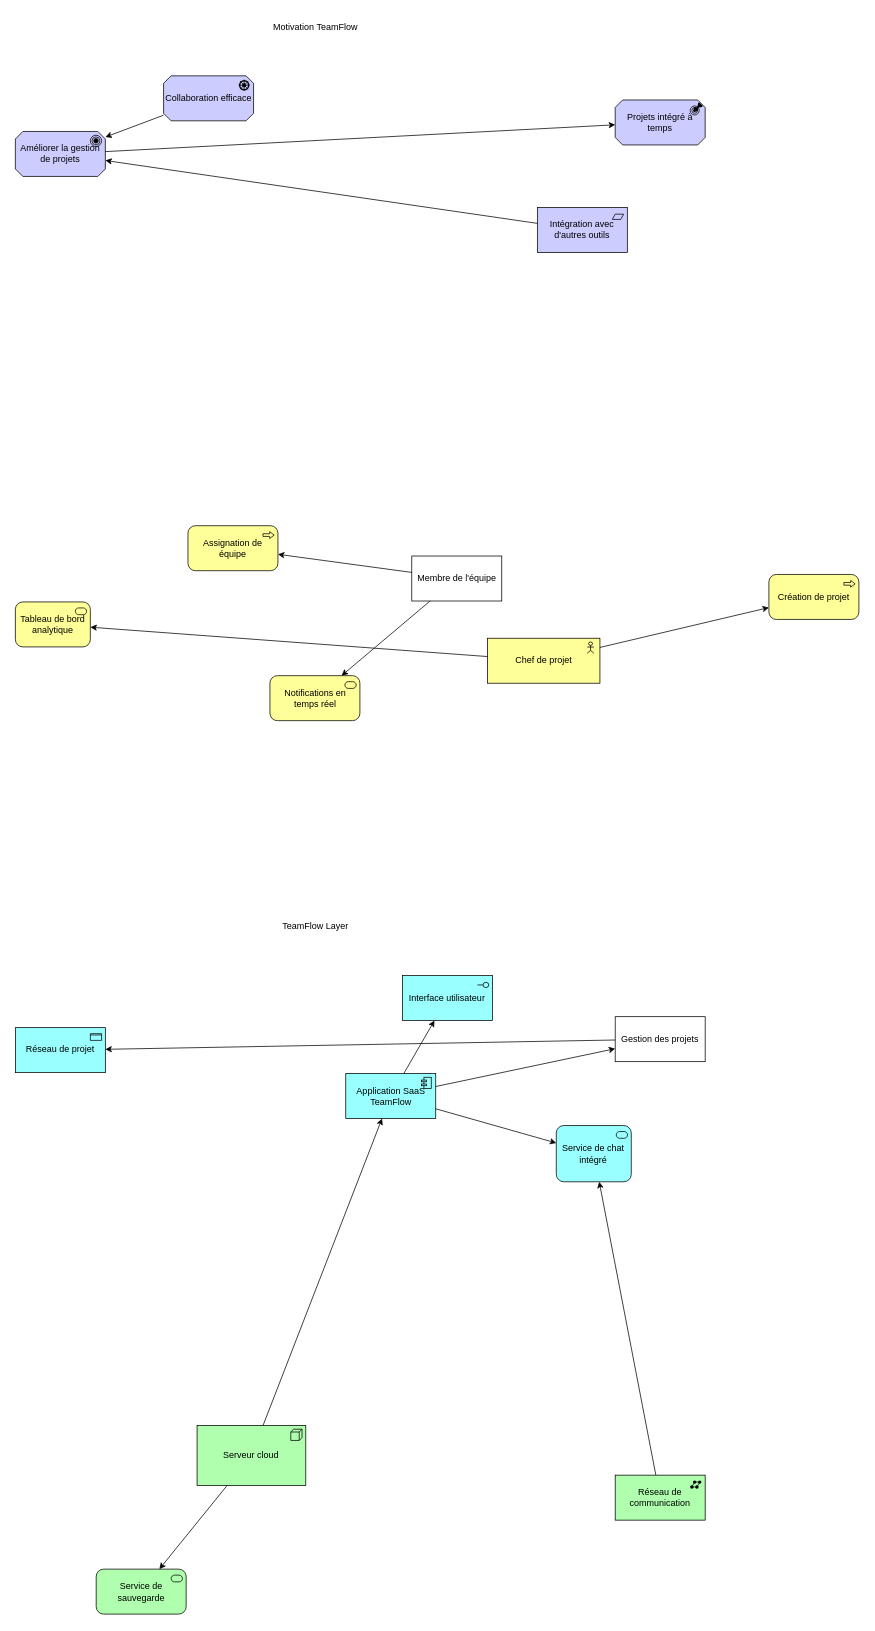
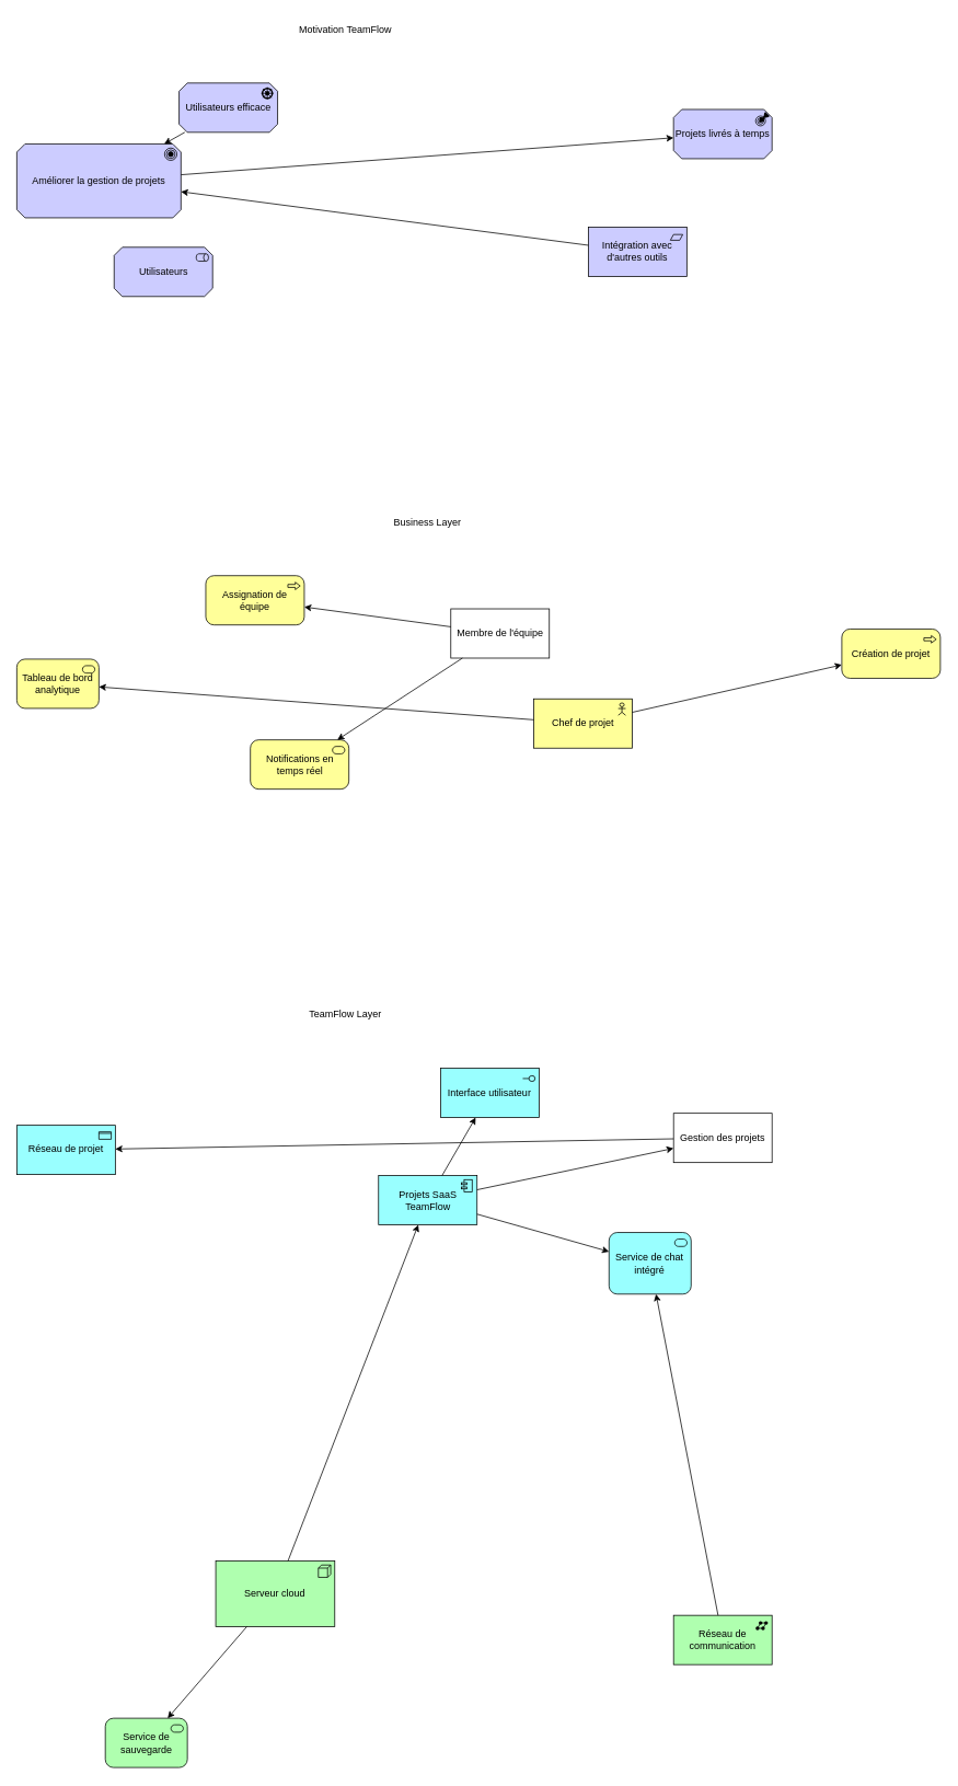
  <mxCell id="0" />
  <mxCell id="1" parent="0" />
  <mxCell id="2" value="Motivation TeamFlow" style="text;html=1;align=center;verticalAlign=middle;resizable=0;points=[];" vertex="1" parent="1"><mxGeometry x="320" y="20" width="200" height="30" as="geometry" /></mxCell>
- <mxCell id="4" value="Collaboration efficace" style="html=1;outlineConnect=0;whiteSpace=wrap;fillColor=#CCCCFF;shape=mxgraph.archimate3.application;appType=driver;archiType=oct;" vertex="1" parent="1"><mxGeometry x="217.673" y="100" width="120" height="60" as="geometry" /></mxCell>
- <mxCell id="5" value="Améliorer la gestion de projets" style="html=1;outlineConnect=0;whiteSpace=wrap;fillColor=#CCCCFF;shape=mxgraph.archimate3.application;appType=goal;archiType=oct;" vertex="1" parent="1"><mxGeometry x="20" y="174.187" width="120" height="60" as="geometry" /></mxCell>
- <mxCell id="6" value="Projets intégré à temps" style="html=1;outlineConnect=0;whiteSpace=wrap;fillColor=#CCCCFF;shape=mxgraph.archimate3.application;appType=outcome;archiType=oct;" vertex="1" parent="1"><mxGeometry x="820" y="132.174" width="120" height="60" as="geometry" /></mxCell>
+ <mxCell id="3" value="Utilisateurs" style="html=1;outlineConnect=0;whiteSpace=wrap;fillColor=#CCCCFF;shape=mxgraph.archimate3.application;appType=role;archiType=oct;" vertex="1" parent="1"><mxGeometry x="138.541" y="300" width="120" height="60" as="geometry" /></mxCell>
+ <mxCell id="4" value="Utilisateurs efficace" style="html=1;outlineConnect=0;whiteSpace=wrap;fillColor=#CCCCFF;shape=mxgraph.archimate3.application;appType=driver;archiType=oct;" vertex="1" parent="1"><mxGeometry x="217.673" y="100" width="120" height="60" as="geometry" /></mxCell>
+ <mxCell id="5" value="Améliorer la gestion de projets" style="html=1;outlineConnect=0;whiteSpace=wrap;fillColor=#CCCCFF;shape=mxgraph.archimate3.application;appType=goal;archiType=oct;" vertex="1" parent="1"><mxGeometry x="20" y="174.187" width="200" height="90" as="geometry" /></mxCell>
+ <mxCell id="6" value="Projets livrés à temps" style="html=1;outlineConnect=0;whiteSpace=wrap;fillColor=#CCCCFF;shape=mxgraph.archimate3.application;appType=outcome;archiType=oct;" vertex="1" parent="1"><mxGeometry x="820" y="132.174" width="120" height="60" as="geometry" /></mxCell>
  <mxCell id="7" value="Intégration avec d'autres outils" style="html=1;outlineConnect=0;whiteSpace=wrap;fillColor=#CCCCFF;shape=mxgraph.archimate3.application;appType=requirement;archiType=square;" vertex="1" parent="1"><mxGeometry x="716.19" y="275.493" width="120" height="60" as="geometry" /></mxCell>
  <mxCell id="8" style="html=1;shape=mxgraph.archimate3.relationship;archiType=influence;" edge="1" source="4" target="5" parent="1"><mxGeometry relative="1" as="geometry" /></mxCell>
  <mxCell id="9" style="html=1;shape=mxgraph.archimate3.relationship;archiType=assignment;" edge="1" source="5" target="6" parent="1"><mxGeometry relative="1" as="geometry" /></mxCell>
  <mxCell id="10" style="html=1;shape=mxgraph.archimate3.relationship;archiType=influence;" edge="1" source="7" target="5" parent="1"><mxGeometry relative="1" as="geometry" /></mxCell>
- <mxCell id="12" value="Chef de projet" style="html=1;outlineConnect=0;whiteSpace=wrap;fillColor=#ffff99;shape=mxgraph.archimate3.application;appType=actor;archiType=square;" vertex="1" parent="1"><mxGeometry x="649.645" y="850.068" width="150" height="60" as="geometry" /></mxCell>
+ <mxCell id="11" value="Business Layer" style="text;html=1;align=center;verticalAlign=middle;resizable=0;points=[];" vertex="1" parent="1"><mxGeometry x="420" y="620" width="200" height="30" as="geometry" /></mxCell>
+ <mxCell id="12" value="Chef de projet" style="html=1;outlineConnect=0;whiteSpace=wrap;fillColor=#ffff99;shape=mxgraph.archimate3.application;appType=actor;archiType=square;" vertex="1" parent="1"><mxGeometry x="649.645" y="850.068" width="120" height="60" as="geometry" /></mxCell>
  <mxCell id="13" value="Membre de l'équipe" style="html=1;outlineConnect=0;whiteSpace=wrap;fillColor=#FFFFFF;shape=mxgraph.archimate3.rectangle;" vertex="1" parent="1"><mxGeometry x="548.701" y="740.421" width="120" height="60" as="geometry" /></mxCell>
  <mxCell id="14" value="Création de projet" style="html=1;outlineConnect=0;whiteSpace=wrap;fillColor=#ffff99;shape=mxgraph.archimate3.application;appType=proc;archiType=rounded;" vertex="1" parent="1"><mxGeometry x="1025" y="765.017" width="120" height="60" as="geometry" /></mxCell>
  <mxCell id="15" value="Assignation de équipe" style="html=1;outlineConnect=0;whiteSpace=wrap;fillColor=#ffff99;shape=mxgraph.archimate3.application;appType=proc;archiType=rounded;" vertex="1" parent="1"><mxGeometry x="250.189" y="700" width="120" height="60" as="geometry" /></mxCell>
  <mxCell id="16" value="Tableau de bord analytique" style="html=1;outlineConnect=0;whiteSpace=wrap;fillColor=#ffff99;shape=mxgraph.archimate3.application;appType=serv;archiType=rounded;" vertex="1" parent="1"><mxGeometry x="20" y="801.663" width="100" height="60" as="geometry" /></mxCell>
- <mxCell id="17" value="Notifications en temps réel" style="html=1;outlineConnect=0;whiteSpace=wrap;fillColor=#ffff99;shape=mxgraph.archimate3.application;appType=serv;archiType=rounded;" vertex="1" parent="1"><mxGeometry x="359.52" y="900" width="120" height="60" as="geometry" /></mxCell>
+ <mxCell id="17" value="Notifications en temps réel" style="html=1;outlineConnect=0;whiteSpace=wrap;fillColor=#ffff99;shape=mxgraph.archimate3.application;appType=serv;archiType=rounded;" vertex="1" parent="1"><mxGeometry x="304.52" y="900" width="120" height="60" as="geometry" /></mxCell>
  <mxCell id="18" style="html=1;shape=mxgraph.archimate3.relationship;archiType=assignment;" edge="1" source="12" target="14" parent="1"><mxGeometry relative="1" as="geometry" /></mxCell>
  <mxCell id="19" style="html=1;shape=mxgraph.archimate3.relationship;archiType=assignment;" edge="1" source="13" target="15" parent="1"><mxGeometry relative="1" as="geometry" /></mxCell>
  <mxCell id="20" style="html=1;shape=mxgraph.archimate3.relationship;archiType=serving;" edge="1" source="12" target="16" parent="1"><mxGeometry relative="1" as="geometry" /></mxCell>
  <mxCell id="21" style="html=1;shape=mxgraph.archimate3.relationship;archiType=serving;" edge="1" source="13" target="17" parent="1"><mxGeometry relative="1" as="geometry" /></mxCell>
  <mxCell id="22" value="TeamFlow Layer" style="text;html=1;align=center;verticalAlign=middle;resizable=0;points=[];" vertex="1" parent="1"><mxGeometry x="320" y="1220" width="200" height="30" as="geometry" /></mxCell>
- <mxCell id="23" value="Application SaaS TeamFlow" style="html=1;outlineConnect=0;whiteSpace=wrap;fillColor=#99ffff;shape=mxgraph.archimate3.application;appType=comp;archiType=square;" vertex="1" parent="1"><mxGeometry x="460.653" y="1430.626" width="120" height="60" as="geometry" /></mxCell>
+ <mxCell id="23" value="Projets SaaS TeamFlow" style="html=1;outlineConnect=0;whiteSpace=wrap;fillColor=#99ffff;shape=mxgraph.archimate3.application;appType=comp;archiType=square;" vertex="1" parent="1"><mxGeometry x="460.653" y="1430.626" width="120" height="60" as="geometry" /></mxCell>
  <mxCell id="24" value="Gestion des projets" style="html=1;outlineConnect=0;whiteSpace=wrap;fillColor=#FFFFFF;shape=mxgraph.archimate3.rectangle;" vertex="1" parent="1"><mxGeometry x="820" y="1354.834" width="120" height="60" as="geometry" /></mxCell>
  <mxCell id="25" value="Interface utilisateur" style="html=1;outlineConnect=0;whiteSpace=wrap;fillColor=#99ffff;shape=mxgraph.archimate3.application;appType=interface;archiType=square;" vertex="1" parent="1"><mxGeometry x="536.322" y="1300" width="120" height="60" as="geometry" /></mxCell>
  <mxCell id="26" value="Service de chat intégré" style="html=1;outlineConnect=0;whiteSpace=wrap;fillColor=#99ffff;shape=mxgraph.archimate3.application;appType=serv;archiType=rounded;" vertex="1" parent="1"><mxGeometry x="741.432" y="1500" width="100" height="75" as="geometry" /></mxCell>
  <mxCell id="27" value="Réseau de projet" style="html=1;outlineConnect=0;whiteSpace=wrap;fillColor=#99ffff;shape=mxgraph.archimate3.application;appType=passive;archiType=square;" vertex="1" parent="1"><mxGeometry x="20" y="1369.445" width="120" height="60" as="geometry" /></mxCell>
  <mxCell id="28" style="html=1;shape=mxgraph.archimate3.relationship;archiType=association;" edge="1" source="23" target="24" parent="1"><mxGeometry relative="1" as="geometry" /></mxCell>
  <mxCell id="29" style="html=1;shape=mxgraph.archimate3.relationship;archiType=association;" edge="1" source="23" target="25" parent="1"><mxGeometry relative="1" as="geometry" /></mxCell>
  <mxCell id="30" style="html=1;shape=mxgraph.archimate3.relationship;archiType=association;" edge="1" source="23" target="26" parent="1"><mxGeometry relative="1" as="geometry" /></mxCell>
  <mxCell id="31" style="html=1;shape=mxgraph.archimate3.relationship;archiType=access;" edge="1" source="24" target="27" parent="1"><mxGeometry relative="1" as="geometry" /></mxCell>
  <mxCell id="32" value="Serveur cloud" style="html=1;outlineConnect=0;whiteSpace=wrap;fillColor=#AFFFAF;shape=mxgraph.archimate3.application;appType=node;archiType=square;" vertex="1" parent="1"><mxGeometry x="262.33" y="1900" width="145" height="80" as="geometry" /></mxCell>
- <mxCell id="33" value="Service de sauvegarde" style="html=1;outlineConnect=0;whiteSpace=wrap;fillColor=#AFFFAF;shape=mxgraph.archimate3.application;appType=serv;archiType=rounded;" vertex="1" parent="1"><mxGeometry x="127.788" y="2091.632" width="120" height="60" as="geometry" /></mxCell>
+ <mxCell id="33" value="Service de sauvegarde" style="html=1;outlineConnect=0;whiteSpace=wrap;fillColor=#AFFFAF;shape=mxgraph.archimate3.application;appType=serv;archiType=rounded;" vertex="1" parent="1"><mxGeometry x="127.788" y="2091.632" width="100" height="60" as="geometry" /></mxCell>
  <mxCell id="34" value="Réseau de communication" style="html=1;outlineConnect=0;whiteSpace=wrap;fillColor=#AFFFAF;shape=mxgraph.archimate3.application;appType=netw;archiType=square;" vertex="1" parent="1"><mxGeometry x="820" y="1966.289" width="120" height="60" as="geometry" /></mxCell>
  <mxCell id="35" style="html=1;shape=mxgraph.archimate3.relationship;archiType=serving;" edge="1" source="32" target="33" parent="1"><mxGeometry relative="1" as="geometry" /></mxCell>
  <mxCell id="36" style="html=1;shape=mxgraph.archimate3.relationship;archiType=serving;" edge="1" source="32" target="23" parent="1"><mxGeometry relative="1" as="geometry" /></mxCell>
  <mxCell id="37" style="html=1;shape=mxgraph.archimate3.relationship;archiType=serving;" edge="1" source="34" target="26" parent="1"><mxGeometry relative="1" as="geometry" /></mxCell>
